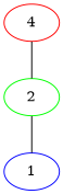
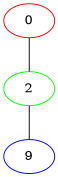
  graph {
-   0 [color=red label=4]
+   0 [color=red]
    2 [color=green]
-   1 [color=blue]
+   1 [color=blue label=9]
    0 -- 2
    2 -- 1
  }
